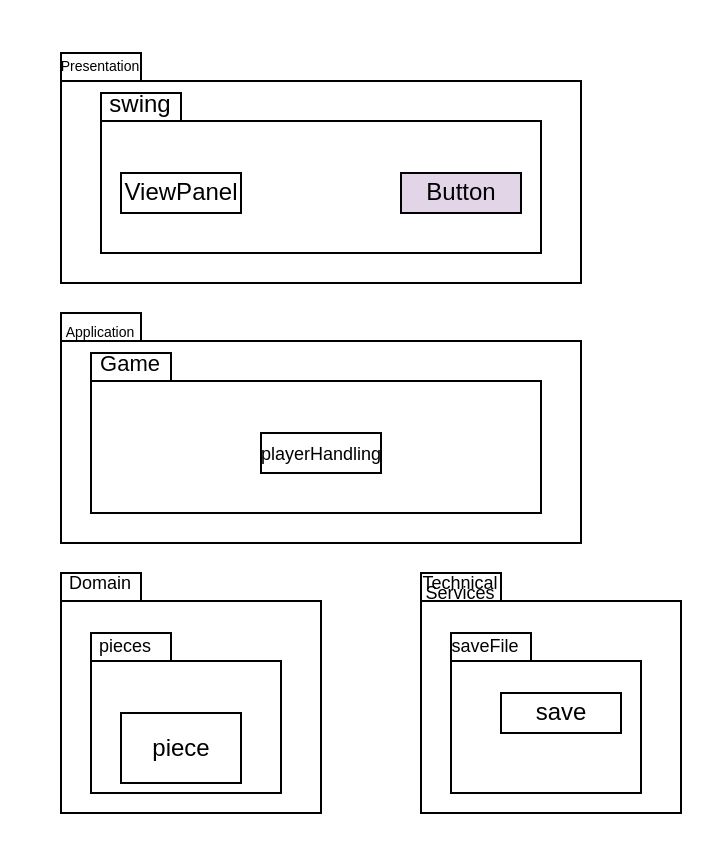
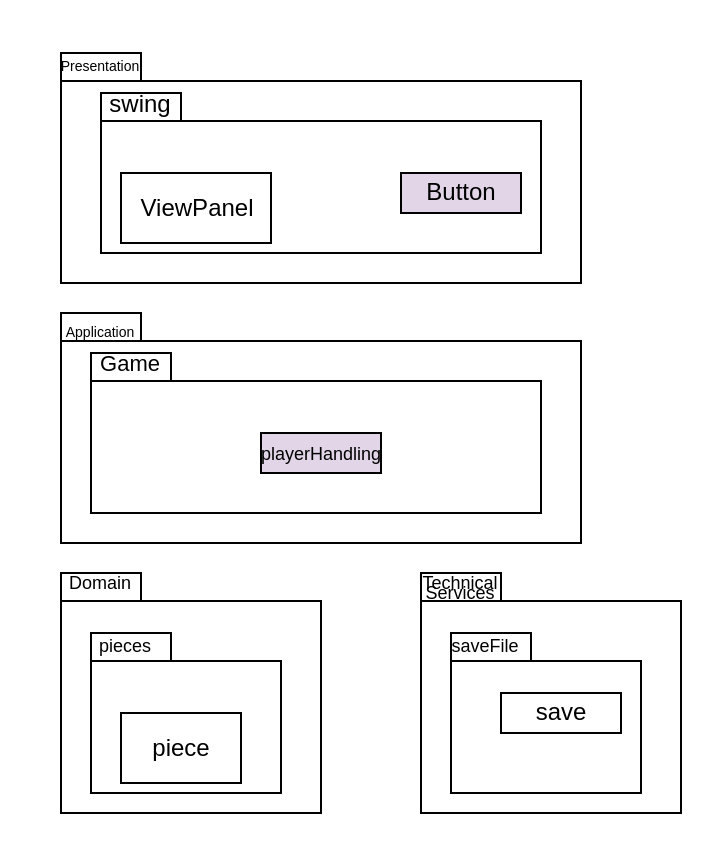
  <mxCell id="0" />
  <mxCell id="1" parent="0" />
  <mxCell id="2" value="" style="shape=folder;fontStyle=1;spacingTop=10;tabWidth=40;tabHeight=14;tabPosition=left;html=1;" vertex="1" parent="1"><mxGeometry x="30" y="26" width="260" height="115" as="geometry" /></mxCell>
  <mxCell id="3" value="" style="shape=folder;fontStyle=1;spacingTop=10;tabWidth=40;tabHeight=14;tabPosition=left;html=1;" vertex="1" parent="1"><mxGeometry x="50" y="46" width="220" height="80" as="geometry" /></mxCell>
- <mxCell id="4" value="ViewPanel" style="html=1;" vertex="1" parent="1"><mxGeometry x="60" y="86" width="60" height="20" as="geometry" /></mxCell>
+ <mxCell id="4" value="ViewPanel" style="html=1;" vertex="1" parent="1"><mxGeometry x="60" y="86" width="75" height="35" as="geometry" /></mxCell>
  <mxCell id="5" value="swing" style="text;align=center;fontStyle=0;verticalAlign=middle;spacingLeft=3;spacingRight=3;strokeColor=none;rotatable=0;points=[[0,0.5],[1,0.5]];portConstraint=eastwest;" vertex="1" parent="1"><mxGeometry x="50" y="46" width="40" height="10" as="geometry" /></mxCell>
  <mxCell id="6" value="Button" style="html=1;fillColor=#e1d5e7;" vertex="1" parent="1"><mxGeometry x="200" y="86" width="60" height="20" as="geometry" /></mxCell>
  <mxCell id="7" value="Presentation" style="text;align=center;fontStyle=0;verticalAlign=middle;spacingLeft=3;spacingRight=3;strokeColor=none;rotatable=0;points=[[0,0.5],[1,0.5]];portConstraint=eastwest;fontSize=7;" vertex="1" parent="1"><mxGeometry x="25" y="20" width="50" height="26" as="geometry" /></mxCell>
  <mxCell id="8" value="" style="shape=folder;fontStyle=1;spacingTop=10;tabWidth=40;tabHeight=14;tabPosition=left;html=1;" vertex="1" parent="1"><mxGeometry x="30" y="156" width="260" height="115" as="geometry" /></mxCell>
  <mxCell id="9" value="Application" style="text;align=center;fontStyle=0;verticalAlign=middle;spacingLeft=3;spacingRight=3;strokeColor=none;rotatable=0;points=[[0,0.5],[1,0.5]];portConstraint=eastwest;fontSize=7;" vertex="1" parent="1"><mxGeometry x="20" y="156" width="60" height="20" as="geometry" /></mxCell>
  <mxCell id="10" value="" style="shape=folder;fontStyle=1;spacingTop=10;tabWidth=40;tabHeight=14;tabPosition=left;html=1;fontSize=7;" vertex="1" parent="1"><mxGeometry x="45" y="176" width="225" height="80" as="geometry" /></mxCell>
  <mxCell id="11" value="Game" style="text;align=center;fontStyle=0;verticalAlign=middle;spacingLeft=3;spacingRight=3;strokeColor=none;rotatable=0;points=[[0,0.5],[1,0.5]];portConstraint=eastwest;fontSize=11;" vertex="1" parent="1"><mxGeometry x="30" y="176" width="70" height="10" as="geometry" /></mxCell>
- <mxCell id="12" value="&lt;font style=&quot;font-size: 9px&quot;&gt;playerHandling&lt;/font&gt;" style="html=1;fontSize=12;" vertex="1" parent="1"><mxGeometry x="130" y="216" width="60" height="20" as="geometry" /></mxCell>
+ <mxCell id="12" value="&lt;font style=&quot;font-size: 9px&quot;&gt;playerHandling&lt;/font&gt;" style="html=1;fontSize=12;fillColor=#e1d5e7;" vertex="1" parent="1"><mxGeometry x="130" y="216" width="60" height="20" as="geometry" /></mxCell>
  <mxCell id="13" value="" style="shape=folder;fontStyle=1;spacingTop=10;tabWidth=40;tabHeight=14;tabPosition=left;html=1;fontSize=12;" vertex="1" parent="1"><mxGeometry x="30" y="286" width="130" height="120" as="geometry" /></mxCell>
  <mxCell id="14" value="Domain" style="text;align=center;fontStyle=0;verticalAlign=middle;spacingLeft=3;spacingRight=3;strokeColor=none;rotatable=0;points=[[0,0.5],[1,0.5]];portConstraint=eastwest;fontSize=9;" vertex="1" parent="1"><mxGeometry x="20" y="286" width="60" height="10" as="geometry" /></mxCell>
  <mxCell id="15" value="" style="shape=folder;fontStyle=1;spacingTop=10;tabWidth=40;tabHeight=14;tabPosition=left;html=1;fontSize=7;" vertex="1" parent="1"><mxGeometry x="45" y="316" width="95" height="80" as="geometry" /></mxCell>
  <mxCell id="16" value="piece" style="html=1;fontSize=12;" vertex="1" parent="1"><mxGeometry x="60" y="356" width="60" height="35" as="geometry" /></mxCell>
  <mxCell id="17" value="pieces" style="text;align=center;fontStyle=0;verticalAlign=middle;spacingLeft=3;spacingRight=3;strokeColor=none;rotatable=0;points=[[0,0.5],[1,0.5]];portConstraint=eastwest;fontSize=9;" vertex="1" parent="1"><mxGeometry x="30" y="316" width="65" height="13" as="geometry" /></mxCell>
  <mxCell id="18" value="" style="shape=folder;fontStyle=1;spacingTop=10;tabWidth=40;tabHeight=14;tabPosition=left;html=1;fontSize=12;" vertex="1" parent="1"><mxGeometry x="210" y="286" width="130" height="120" as="geometry" /></mxCell>
  <mxCell id="19" value="Technical" style="text;align=center;fontStyle=0;verticalAlign=middle;spacingLeft=3;spacingRight=3;strokeColor=none;rotatable=0;points=[[0,0.5],[1,0.5]];portConstraint=eastwest;fontSize=9;" vertex="1" parent="1"><mxGeometry x="200" y="286" width="60" height="10" as="geometry" /></mxCell>
  <mxCell id="20" value="" style="shape=folder;fontStyle=1;spacingTop=10;tabWidth=40;tabHeight=14;tabPosition=left;html=1;fontSize=7;" vertex="1" parent="1"><mxGeometry x="225" y="316" width="95" height="80" as="geometry" /></mxCell>
  <mxCell id="21" value="save" style="html=1;fontSize=12;" vertex="1" parent="1"><mxGeometry x="250" y="346" width="60" height="20" as="geometry" /></mxCell>
  <mxCell id="22" value="saveFile" style="text;align=center;fontStyle=0;verticalAlign=middle;spacingLeft=3;spacingRight=3;strokeColor=none;rotatable=0;points=[[0,0.5],[1,0.5]];portConstraint=eastwest;fontSize=9;" vertex="1" parent="1"><mxGeometry x="210" y="316" width="65" height="13" as="geometry" /></mxCell>
  <mxCell id="23" value="Services" style="text;align=center;fontStyle=0;verticalAlign=middle;spacingLeft=3;spacingRight=3;strokeColor=none;rotatable=0;points=[[0,0.5],[1,0.5]];portConstraint=eastwest;fontSize=9;" vertex="1" parent="1"><mxGeometry x="190" y="283" width="80" height="26" as="geometry" /></mxCell>
